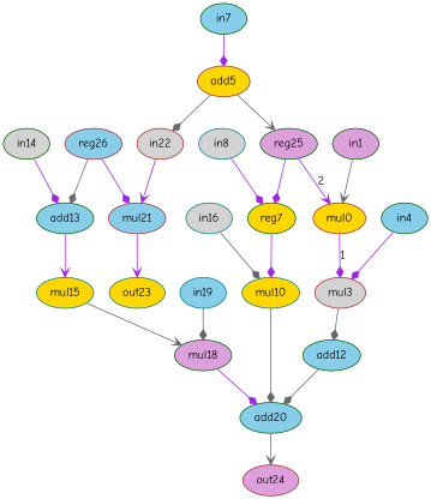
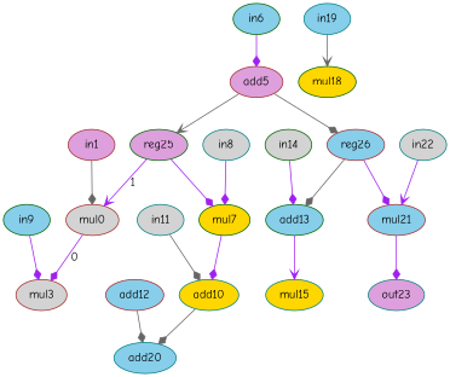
  strict digraph {
    fontname="Comic Neue"
    node [alap=3 asap=0 color=brown fillcolor=skyblue fontname="Comic Neue" op=in style=filled]
    edge [arrowhead=diamond color=purple fontname="Comic Neue" port=0 w=0]
-   n1 [asap=3 fillcolor=gold label=mul0 op=mul]
+   n1 [asap=3 fillcolor=lightgrey label=mul0 op=mul]
    n2 [alap=4 asap=4 fillcolor=lightgrey label=mul3 op=mul]
-   n3 [alap=5 asap=5 color=darkgreen label=add12 op=add]
-   n4 [alap=2 color=darkgreen fillcolor=plum label=in1]
-   n5 [alap=6 asap=6 color=darkgreen label=add20 op=add]
-   n6 [color=darkgreen label=in4]
-   n7 [alap=1 asap=1 fillcolor=gold label=add5 op=addi value=2]
+   n3 [alap=5 asap=5 label=add12 op=add]
+   n4 [alap=2 fillcolor=plum label=in1]
+   n5 [alap=6 asap=6 color=teal label=add20 op=add]
+   n6 [color=darkgreen label=in9]
+   n7 [alap=1 asap=1 fillcolor=plum label=add5 op=addi value=2]
    n8 [alap=2 asap=2 color=darkgreen fillcolor=plum label=reg25 op=reg]
    n9 [alap=2 asap=2 label=reg26 op=reg]
-   n10 [asap=3 color=darkgreen fillcolor=gold label=reg7 op=mul]
+   n10 [asap=3 color=darkgreen fillcolor=gold label=mul7 op=mul]
    n11 [asap=3 color=darkgreen label=add13 op=add value=2]
    n12 [asap=3 label=mul21 op=mul]
-   n13 [alap=0 color=darkgreen label=in7]
-   n14 [alap=4 asap=4 color=teal fillcolor=gold label=mul10 op=mul]
+   n13 [alap=0 color=darkgreen label=in6]
+   n14 [alap=4 asap=4 color=teal fillcolor=gold label=add10 op=mul]
    n15 [alap=2 color=teal fillcolor=lightgrey label=in8]
-   n16 [color=teal fillcolor=lightgrey label=in16]
-   n17 [alap=7 asap=7 fillcolor=plum label=out24 op=out]
+   n16 [color=teal fillcolor=lightgrey label=in11]
    n18 [alap=4 asap=4 color=teal fillcolor=gold label=mul15 op=mul]
-   n19 [alap=5 asap=5 color=darkgreen fillcolor=plum label=mul18 op=mul]
+   n19 [alap=5 asap=5 color=darkgreen fillcolor=gold label=mul18 op=mul]
    n20 [alap=2 color=darkgreen fillcolor=lightgrey label=in14]
    n21 [alap=4 color=teal label=in19]
-   n22 [alap=4 asap=4 color=teal fillcolor=gold label=out23 op=out]
-   n23 [alap=2 fillcolor=lightgrey label=in22]
-   n1 -> n2 [label=1 w=1]
-   n2 -> n3 [color=gray40]
+   n22 [alap=4 asap=4 color=teal fillcolor=plum label=out23 op=out]
+   n23 [alap=2 color=teal fillcolor=lightgrey label=in22]
+   n1 -> n2 [label=0 w=1]
    n3 -> n5 [color=gray40]
-   n4 -> n1 [arrowhead=vee color=gray40]
-   n5 -> n17 [arrowhead=vee color=gray40]
+   n4 -> n1 [color=gray40]
    n6 -> n2 [port=1]
    n7 -> n8 [arrowhead=vee color=gray40]
-   n7 -> n23 [color=gray40]
-   n8 -> n1 [arrowhead=vee label=2 port=1 w=1]
+   n7 -> n9 [color=gray40]
+   n8 -> n1 [arrowhead=vee label=1 port=1 w=1]
    n8 -> n10 [port=1]
    n9 -> n11 [color=gray40 port=1]
    n9 -> n12 [port=1]
    n10 -> n14
    n11 -> n18 [arrowhead=vee]
-   n12 -> n22 [arrowhead=vee]
+   n12 -> n22
    n13 -> n7
    n14 -> n5 [color=gray40 port=1]
    n15 -> n10
    n16 -> n14 [color=gray40 port=1]
-   n18 -> n19 [arrowhead=vee color=gray40]
-   n19 -> n5 [port=1]
    n20 -> n11
-   n21 -> n19 [color=gray40 port=1]
+   n21 -> n19 [arrowhead=vee color=gray40 port=1]
    n23 -> n12 [arrowhead=vee]
  }
